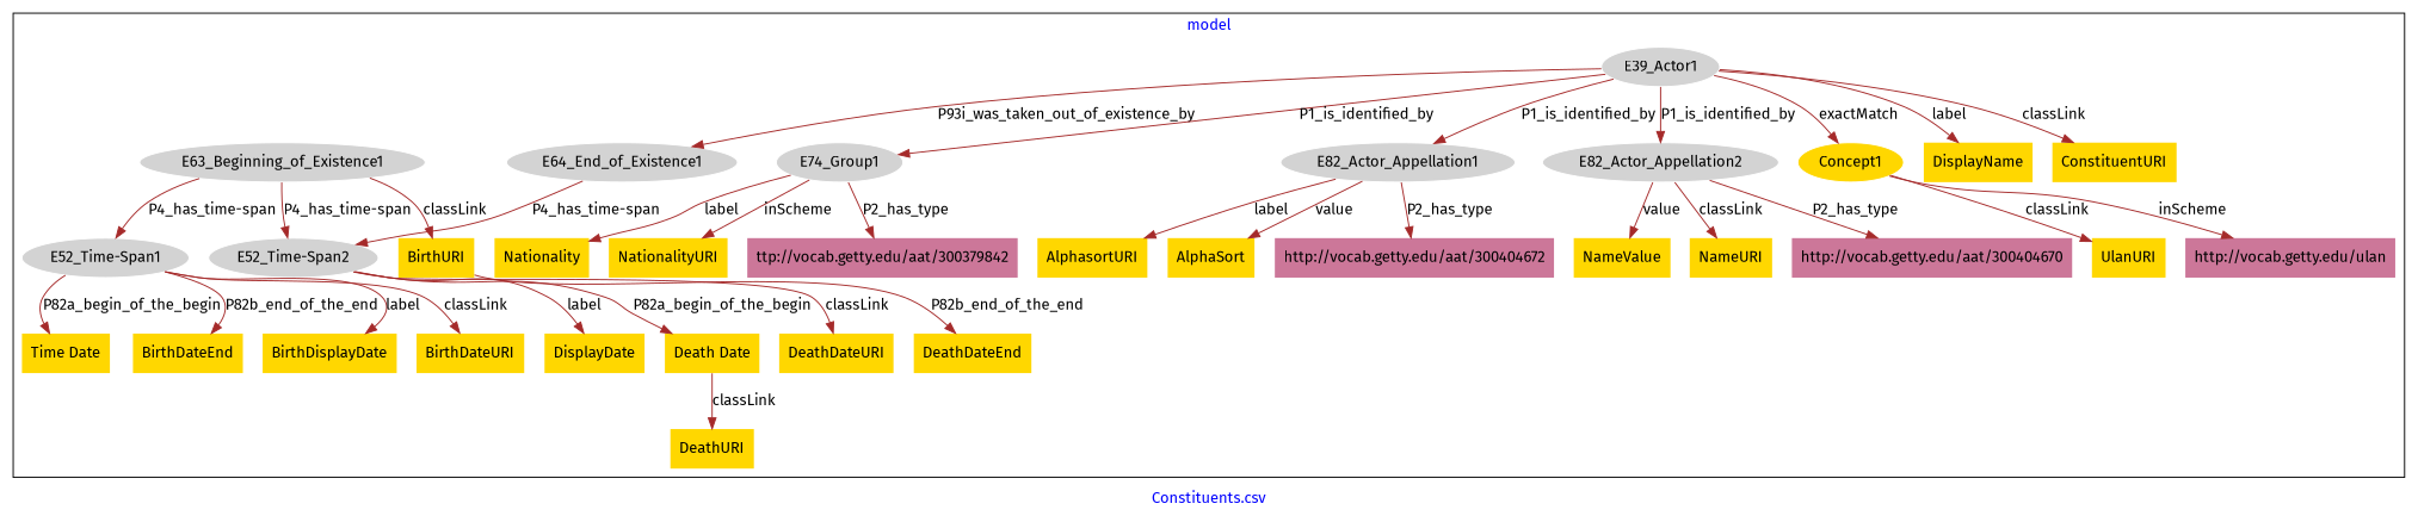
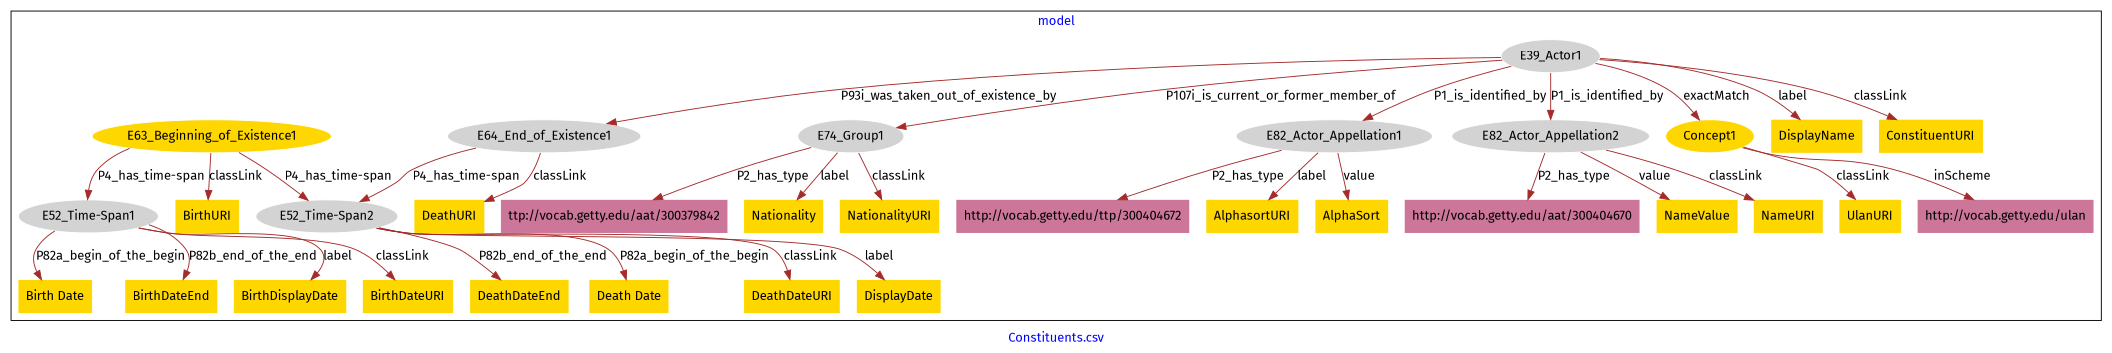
  digraph {
    fontcolor=blue
    fontname="Fira Sans"
    label="Constituents.csv"
    remincross=true
    node [fillcolor=gold fontname="Fira Sans" style=filled shape=plaintext]
    edge [color=brown fontcolor=black fontname="Fira Sans"]
    n1 [color=white fillcolor=lightgray label=E39_Actor1 shape=""]
-   n2 [color=white fillcolor=lightgray label=E63_Beginning_of_Existence1 shape=""]
+   n2 [color=white label=E63_Beginning_of_Existence1 shape=""]
    n3 [color=white fillcolor=lightgray label=E64_End_of_Existence1 shape=""]
    n4 [color=white fillcolor=lightgray label=E74_Group1 shape=""]
    n5 [color=white fillcolor=lightgray label=E82_Actor_Appellation1 shape=""]
    n6 [color=white fillcolor=lightgray label=E82_Actor_Appellation2 shape=""]
    n7 [color=white label=Concept1 shape=""]
    n8 [color=white fillcolor=lightgray label="E52_Time-Span1" shape=""]
    n9 [color=white fillcolor=lightgray label="E52_Time-Span2" shape=""]
    n10 [label=DeathURI]
    n11 [label=BirthURI]
    n12 [label=DeathDateEnd]
    n13 [label=AlphasortURI]
-   n14 [label="Time Date"]
+   n14 [label="Birth Date"]
    n15 [label=BirthDateEnd]
    n16 [label="Death Date"]
    n17 [label=UlanURI]
    n18 [label=DeathDateURI]
    n19 [label=DisplayDate]
    n20 [label=Nationality]
    n21 [label=DisplayName]
    n22 [label=ConstituentURI]
    n23 [label=NameValue]
    n24 [label=AlphaSort]
    n25 [label=BirthDisplayDate]
    n26 [label=NameURI]
    n27 [label=NationalityURI]
    n28 [label=BirthDateURI]
-   n29 [fillcolor="#CC7799" label="http://vocab.getty.edu/aat/300404672"]
+   n29 [fillcolor="#CC7799" label="http://vocab.getty.edu/ttp/300404672"]
    n30 [fillcolor="#CC7799" label="ttp://vocab.getty.edu/aat/300379842"]
    n31 [fillcolor="#CC7799" label="http://vocab.getty.edu/aat/300404670"]
    n32 [fillcolor="#CC7799" label="http://vocab.getty.edu/ulan"]
    subgraph cluster_1 {
      label=model
      n1
      n2
      n3
      n4
      n5
      n6
      n7
      n8
      n9
      n10
      n11
      n12
      n13
      n14
      n15
      n16
      n17
      n18
      n19
      n20
      n21
      n22
      n23
      n24
      n25
      n26
      n27
      n28
      n29
      n30
      n31
      n32
    }
    n1 -> n3 [label=P93i_was_taken_out_of_existence_by]
-   n1 -> n4 [label=P1_is_identified_by]
+   n1 -> n4 [label=P107i_is_current_or_former_member_of]
    n1 -> n5 [label=P1_is_identified_by]
    n1 -> n6 [label=P1_is_identified_by]
    n1 -> n7 [label=exactMatch]
    n1 -> n21 [label=label]
    n1 -> n22 [label=classLink]
    n2 -> n8 [label="P4_has_time-span"]
    n2 -> n9 [label="P4_has_time-span"]
    n2 -> n11 [label=classLink]
    n3 -> n9 [label="P4_has_time-span"]
-   n16 -> n10 [label=classLink]
+   n3 -> n10 [label=classLink]
    n4 -> n20 [label=label]
-   n4 -> n27 [label=inScheme]
+   n4 -> n27 [label=classLink]
    n4 -> n30 [label=P2_has_type]
    n5 -> n13 [label=label]
    n5 -> n24 [label=value]
    n5 -> n29 [label=P2_has_type]
    n6 -> n23 [label=value]
    n6 -> n26 [label=classLink]
    n6 -> n31 [label=P2_has_type]
    n7 -> n17 [label=classLink]
    n7 -> n32 [label=inScheme]
    n8 -> n14 [label=P82a_begin_of_the_begin]
    n8 -> n15 [label=P82b_end_of_the_end]
    n8 -> n25 [label=label]
    n8 -> n28 [label=classLink]
-   n11 -> n12 [label=P82b_end_of_the_end]
+   n9 -> n12 [label=P82b_end_of_the_end]
    n9 -> n16 [label=P82a_begin_of_the_begin]
    n9 -> n18 [label=classLink]
    n9 -> n19 [label=label]
  }
